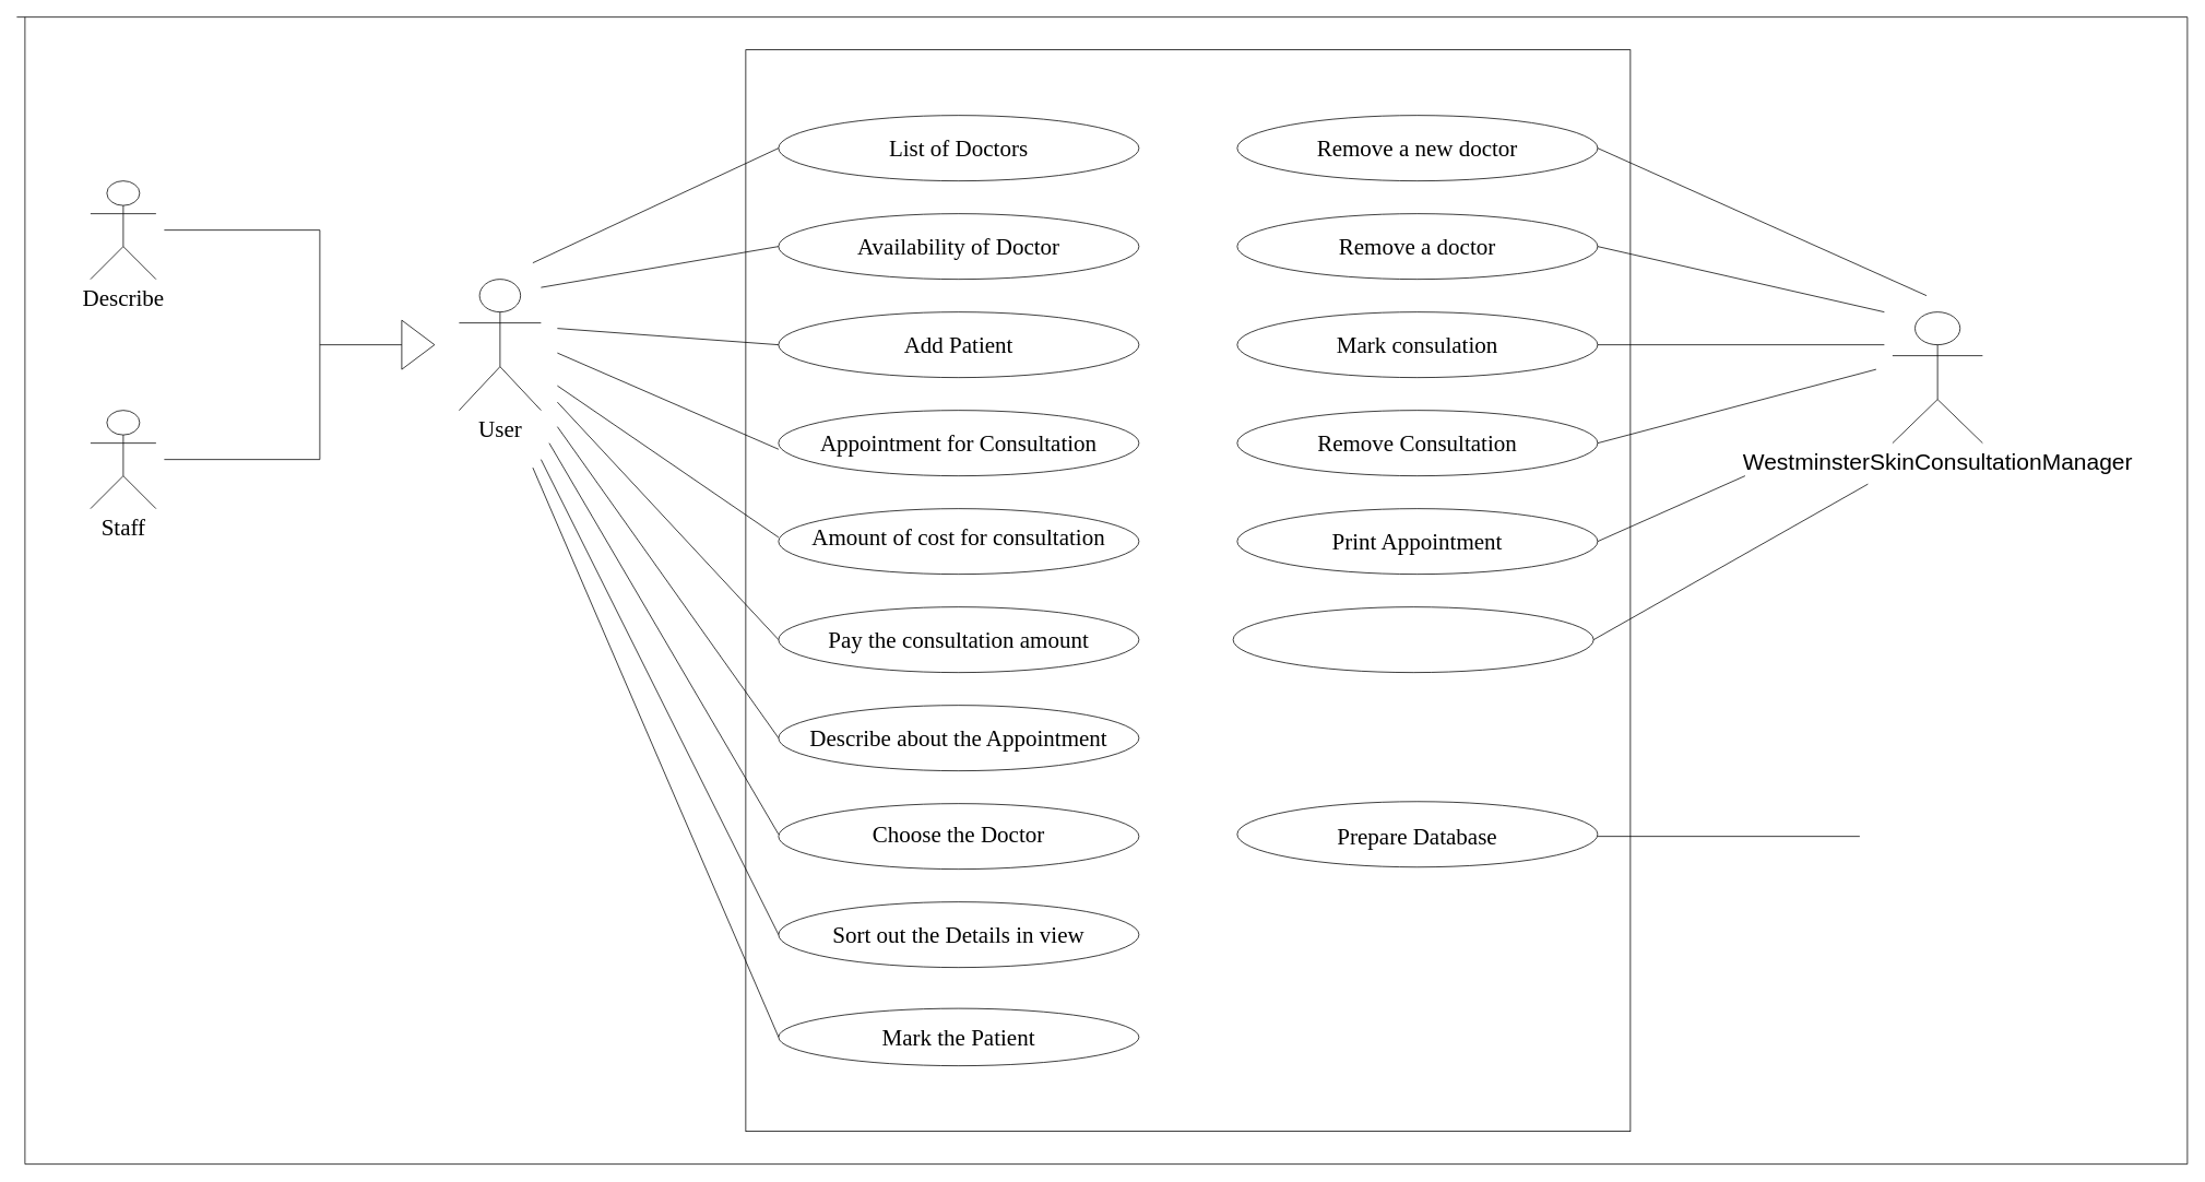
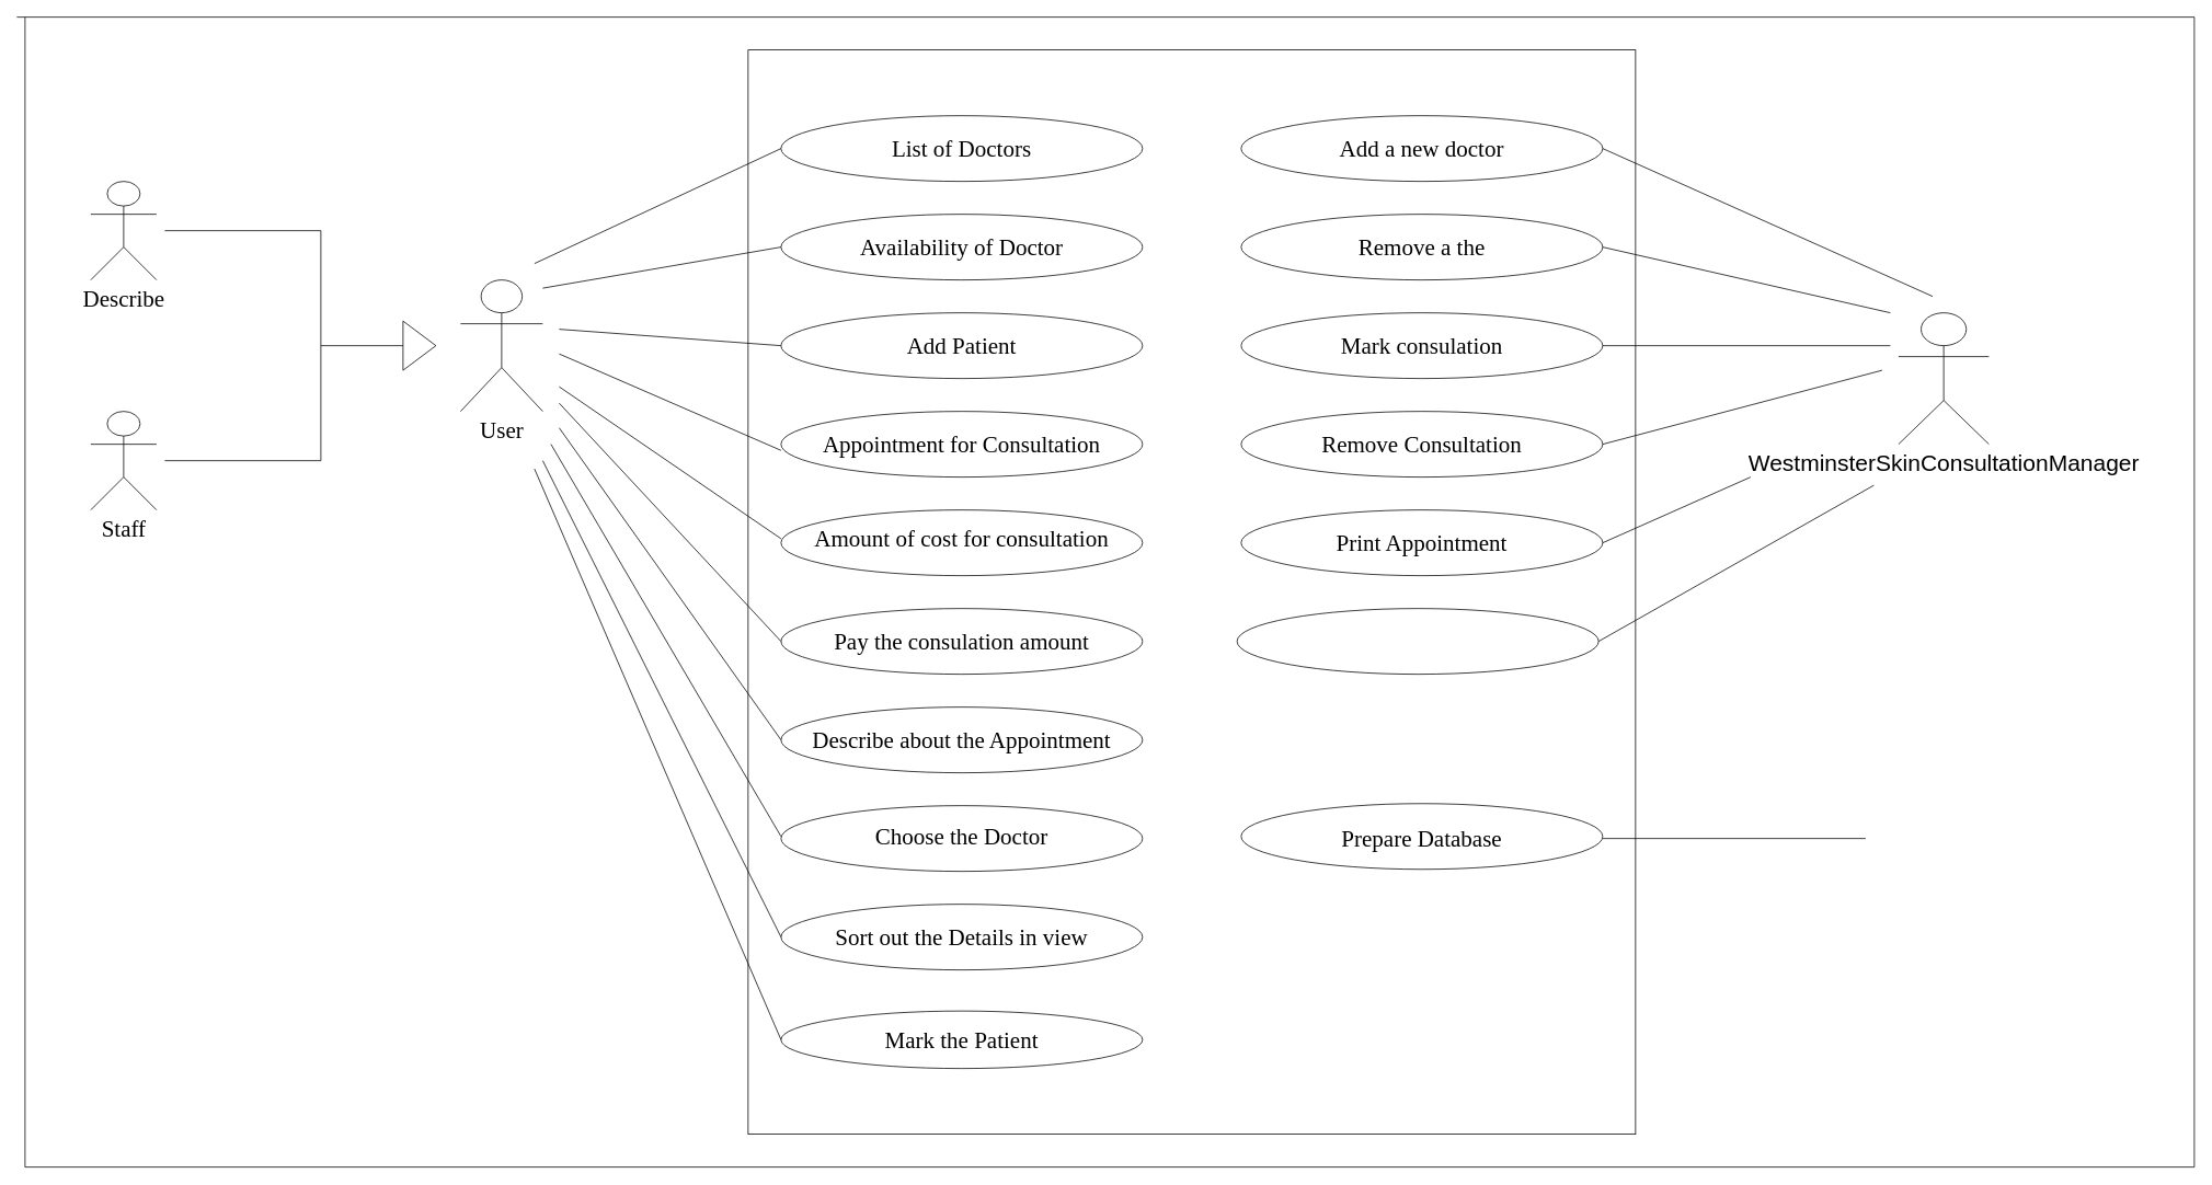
  <mxCell id="0" />
  <mxCell id="1" parent="0" />
  <mxCell id="2" value="" style="rounded=0;whiteSpace=wrap;html=1;fillColor=none;" parent="1" vertex="1"><mxGeometry x="910" y="60" width="1080" height="1320" as="geometry" /></mxCell>
  <mxCell id="3" value="&lt;font style=&quot;font-size: 28px;&quot; face=&quot;Times New Roman&quot;&gt;User&lt;/font&gt;" style="shape=umlActor;verticalLabelPosition=bottom;verticalAlign=top;html=1;outlineConnect=0;fillColor=none;" parent="1" vertex="1"><mxGeometry x="560" y="340" width="100" height="160" as="geometry" /></mxCell>
  <mxCell id="4" value="&lt;span style=&quot;font-size: 28px;&quot;&gt;WestminsterSkinConsultationManager&lt;/span&gt;" style="shape=umlActor;verticalLabelPosition=bottom;verticalAlign=top;html=1;outlineConnect=0;fillColor=none;" parent="1" vertex="1"><mxGeometry x="2310" y="380" width="110" height="160" as="geometry" /></mxCell>
  <mxCell id="5" value="" style="ellipse;whiteSpace=wrap;html=1;fillColor=none;" parent="1" vertex="1"><mxGeometry x="950" y="140" width="440" height="80" as="geometry" /></mxCell>
  <mxCell id="6" value="" style="ellipse;whiteSpace=wrap;html=1;fillColor=none;" parent="1" vertex="1"><mxGeometry x="950" y="500" width="440" height="80" as="geometry" /></mxCell>
  <mxCell id="7" value="" style="ellipse;whiteSpace=wrap;html=1;fillColor=none;" parent="1" vertex="1"><mxGeometry x="950" y="260" width="440" height="80" as="geometry" /></mxCell>
  <mxCell id="8" value="" style="ellipse;whiteSpace=wrap;html=1;fillColor=none;" parent="1" vertex="1"><mxGeometry x="950" y="620" width="440" height="80" as="geometry" /></mxCell>
  <mxCell id="9" value="" style="ellipse;whiteSpace=wrap;html=1;fillColor=none;" parent="1" vertex="1"><mxGeometry x="950" y="380" width="440" height="80" as="geometry" /></mxCell>
  <mxCell id="10" value="" style="ellipse;whiteSpace=wrap;html=1;fillColor=none;" parent="1" vertex="1"><mxGeometry x="950" y="740" width="440" height="80" as="geometry" /></mxCell>
  <mxCell id="11" value="" style="ellipse;whiteSpace=wrap;html=1;fillColor=none;" parent="1" vertex="1"><mxGeometry x="950" y="860" width="440" height="80" as="geometry" /></mxCell>
  <mxCell id="12" value="" style="ellipse;whiteSpace=wrap;html=1;fillColor=none;" parent="1" vertex="1"><mxGeometry x="950" y="980" width="440" height="80" as="geometry" /></mxCell>
  <mxCell id="13" value="" style="ellipse;whiteSpace=wrap;html=1;fillColor=none;" parent="1" vertex="1"><mxGeometry x="950" y="1100" width="440" height="80" as="geometry" /></mxCell>
  <mxCell id="14" value="" style="ellipse;whiteSpace=wrap;html=1;fillColor=none;" parent="1" vertex="1"><mxGeometry x="1510" y="140" width="440" height="80" as="geometry" /></mxCell>
  <mxCell id="15" value="" style="ellipse;whiteSpace=wrap;html=1;fillColor=none;" parent="1" vertex="1"><mxGeometry x="1510" y="260" width="440" height="80" as="geometry" /></mxCell>
  <mxCell id="16" value="" style="ellipse;whiteSpace=wrap;html=1;fillColor=none;" parent="1" vertex="1"><mxGeometry x="1510" y="380" width="440" height="80" as="geometry" /></mxCell>
  <mxCell id="17" value="" style="ellipse;whiteSpace=wrap;html=1;fillColor=none;" parent="1" vertex="1"><mxGeometry x="1510" y="500" width="440" height="80" as="geometry" /></mxCell>
  <mxCell id="18" value="" style="ellipse;whiteSpace=wrap;html=1;fillColor=none;" parent="1" vertex="1"><mxGeometry x="1510" y="620" width="440" height="80" as="geometry" /></mxCell>
  <mxCell id="19" value="List of Doctors" style="text;html=1;strokeColor=none;fillColor=none;align=center;verticalAlign=middle;whiteSpace=wrap;rounded=0;fontSize=28;fontFamily=Times New Roman;" parent="1" vertex="1"><mxGeometry x="950" y="165" width="440" height="30" as="geometry" /></mxCell>
  <mxCell id="20" value="&lt;font face=&quot;Times New Roman&quot;&gt;Availability of Doctor&lt;/font&gt;" style="text;html=1;strokeColor=none;fillColor=none;align=center;verticalAlign=middle;whiteSpace=wrap;rounded=0;fontFamily=Helvetica;fontSize=28;" parent="1" vertex="1"><mxGeometry x="950" y="285" width="440" height="30" as="geometry" /></mxCell>
  <mxCell id="21" value="Add Patient" style="text;html=1;strokeColor=none;fillColor=none;align=center;verticalAlign=middle;whiteSpace=wrap;rounded=0;fontFamily=Times New Roman;fontSize=28;" parent="1" vertex="1"><mxGeometry x="950" y="405" width="440" height="30" as="geometry" /></mxCell>
  <mxCell id="22" value="Appointment for Consultation" style="text;html=1;strokeColor=none;fillColor=none;align=center;verticalAlign=middle;whiteSpace=wrap;rounded=0;fontFamily=Times New Roman;fontSize=28;" parent="1" vertex="1"><mxGeometry x="950" y="525" width="440" height="30" as="geometry" /></mxCell>
  <mxCell id="23" value="Amount of cost for consultation" style="text;html=1;strokeColor=none;fillColor=none;align=center;verticalAlign=middle;whiteSpace=wrap;rounded=0;fontFamily=Times New Roman;fontSize=28;" parent="1" vertex="1"><mxGeometry x="950" y="640" width="440" height="30" as="geometry" /></mxCell>
- <mxCell id="24" value="Pay the consultation amount" style="text;html=1;strokeColor=none;fillColor=none;align=center;verticalAlign=middle;whiteSpace=wrap;rounded=0;fontFamily=Times New Roman;fontSize=28;" parent="1" vertex="1"><mxGeometry x="950" y="765" width="440" height="30" as="geometry" /></mxCell>
+ <mxCell id="24" value="Pay the consulation amount" style="text;html=1;strokeColor=none;fillColor=none;align=center;verticalAlign=middle;whiteSpace=wrap;rounded=0;fontFamily=Times New Roman;fontSize=28;" parent="1" vertex="1"><mxGeometry x="950" y="765" width="440" height="30" as="geometry" /></mxCell>
  <mxCell id="25" value="Describe about the Appointment" style="text;html=1;strokeColor=none;fillColor=none;align=center;verticalAlign=middle;whiteSpace=wrap;rounded=0;fontFamily=Times New Roman;fontSize=28;" parent="1" vertex="1"><mxGeometry x="950" y="885" width="440" height="30" as="geometry" /></mxCell>
  <mxCell id="26" value="Choose the Doctor" style="text;html=1;strokeColor=none;fillColor=none;align=center;verticalAlign=middle;whiteSpace=wrap;rounded=0;fontFamily=Times New Roman;fontSize=28;" parent="1" vertex="1"><mxGeometry x="950" y="1000" width="440" height="35" as="geometry" /></mxCell>
  <mxCell id="27" value="Sort out the Details in view" style="text;html=1;strokeColor=none;fillColor=none;align=center;verticalAlign=middle;whiteSpace=wrap;rounded=0;fontFamily=Times New Roman;fontSize=28;" parent="1" vertex="1"><mxGeometry x="950" y="1125" width="440" height="30" as="geometry" /></mxCell>
- <mxCell id="28" value="Remove a new doctor" style="text;html=1;strokeColor=none;fillColor=none;align=center;verticalAlign=middle;whiteSpace=wrap;rounded=0;fontFamily=Times New Roman;fontSize=28;" parent="1" vertex="1"><mxGeometry x="1510" y="165" width="440" height="30" as="geometry" /></mxCell>
- <mxCell id="29" value="Remove a doctor" style="text;html=1;strokeColor=none;fillColor=none;align=center;verticalAlign=middle;whiteSpace=wrap;rounded=0;fontFamily=Times New Roman;fontSize=28;" parent="1" vertex="1"><mxGeometry x="1510" y="285" width="440" height="30" as="geometry" /></mxCell>
+ <mxCell id="28" value="Add a new doctor" style="text;html=1;strokeColor=none;fillColor=none;align=center;verticalAlign=middle;whiteSpace=wrap;rounded=0;fontFamily=Times New Roman;fontSize=28;" parent="1" vertex="1"><mxGeometry x="1510" y="165" width="440" height="30" as="geometry" /></mxCell>
+ <mxCell id="29" value="Remove a the" style="text;html=1;strokeColor=none;fillColor=none;align=center;verticalAlign=middle;whiteSpace=wrap;rounded=0;fontFamily=Times New Roman;fontSize=28;" parent="1" vertex="1"><mxGeometry x="1510" y="285" width="440" height="30" as="geometry" /></mxCell>
  <mxCell id="30" value="Mark consulation" style="text;html=1;strokeColor=none;fillColor=none;align=center;verticalAlign=middle;whiteSpace=wrap;rounded=0;fontFamily=Times New Roman;fontSize=28;" parent="1" vertex="1"><mxGeometry x="1510" y="405" width="440" height="30" as="geometry" /></mxCell>
  <mxCell id="31" value="Remove Consultation" style="text;html=1;strokeColor=none;fillColor=none;align=center;verticalAlign=middle;whiteSpace=wrap;rounded=0;fontFamily=Times New Roman;fontSize=28;" parent="1" vertex="1"><mxGeometry x="1510" y="525" width="440" height="30" as="geometry" /></mxCell>
  <mxCell id="32" value="Print Appointment" style="text;html=1;strokeColor=none;fillColor=none;align=center;verticalAlign=middle;whiteSpace=wrap;rounded=0;fontFamily=Times New Roman;fontSize=28;" parent="1" vertex="1"><mxGeometry x="1510" y="645" width="440" height="30" as="geometry" /></mxCell>
  <mxCell id="33" value="" style="ellipse;whiteSpace=wrap;html=1;fontFamily=Times New Roman;fontSize=28;fillColor=none;" parent="1" vertex="1"><mxGeometry x="1505" y="740" width="440" height="80" as="geometry" /></mxCell>
  <mxCell id="34" value="Describe" style="shape=umlActor;verticalLabelPosition=bottom;verticalAlign=top;html=1;outlineConnect=0;fontFamily=Times New Roman;fontSize=28;fillColor=none;" parent="1" vertex="1"><mxGeometry x="110" y="220" width="80" height="120" as="geometry" /></mxCell>
  <mxCell id="35" value="Staff" style="shape=umlActor;verticalLabelPosition=bottom;verticalAlign=top;html=1;outlineConnect=0;fontFamily=Times New Roman;fontSize=28;fillColor=none;" parent="1" vertex="1"><mxGeometry x="110" y="500" width="80" height="120" as="geometry" /></mxCell>
  <mxCell id="36" value="" style="ellipse;whiteSpace=wrap;html=1;fontFamily=Times New Roman;fontSize=28;fillColor=none;" parent="1" vertex="1"><mxGeometry x="1510" y="977.5" width="440" height="80" as="geometry" /></mxCell>
  <mxCell id="37" value="Prepare Database" style="text;html=1;strokeColor=none;fillColor=none;align=center;verticalAlign=middle;whiteSpace=wrap;rounded=0;fontFamily=Times New Roman;fontSize=28;" parent="1" vertex="1"><mxGeometry x="1510" y="1005" width="440" height="30" as="geometry" /></mxCell>
  <mxCell id="38" value="" style="ellipse;whiteSpace=wrap;html=1;fontFamily=Times New Roman;fontSize=28;fillColor=none;" parent="1" vertex="1"><mxGeometry x="950" y="1230" width="440" height="70" as="geometry" /></mxCell>
  <mxCell id="39" value="Mark the Patient" style="text;html=1;strokeColor=none;fillColor=none;align=center;verticalAlign=middle;whiteSpace=wrap;rounded=0;fontFamily=Times New Roman;fontSize=28;" parent="1" vertex="1"><mxGeometry x="950" y="1250" width="440" height="30" as="geometry" /></mxCell>
  <mxCell id="40" value="" style="endArrow=none;html=1;rounded=0;fontFamily=Times New Roman;fontSize=28;entryX=0;entryY=0.5;entryDx=0;entryDy=0;" parent="1" target="24" edge="1"><mxGeometry width="50" height="50" relative="1" as="geometry"><mxPoint x="680" y="490" as="sourcePoint" /><mxPoint x="1240" y="570" as="targetPoint" /></mxGeometry></mxCell>
  <mxCell id="41" value="" style="endArrow=none;html=1;rounded=0;fontFamily=Times New Roman;fontSize=28;entryX=0;entryY=0.5;entryDx=0;entryDy=0;" parent="1" target="23" edge="1"><mxGeometry width="50" height="50" relative="1" as="geometry"><mxPoint x="680" y="470" as="sourcePoint" /><mxPoint x="1240" y="570" as="targetPoint" /></mxGeometry></mxCell>
  <mxCell id="42" value="" style="endArrow=none;html=1;rounded=0;fontFamily=Times New Roman;fontSize=28;entryX=0;entryY=0.75;entryDx=0;entryDy=0;" parent="1" target="22" edge="1"><mxGeometry width="50" height="50" relative="1" as="geometry"><mxPoint x="680" y="430" as="sourcePoint" /><mxPoint x="1240" y="570" as="targetPoint" /></mxGeometry></mxCell>
  <mxCell id="43" value="" style="endArrow=none;html=1;rounded=0;fontFamily=Times New Roman;fontSize=28;entryX=0;entryY=0.5;entryDx=0;entryDy=0;" parent="1" target="21" edge="1"><mxGeometry width="50" height="50" relative="1" as="geometry"><mxPoint x="680" y="400" as="sourcePoint" /><mxPoint x="1240" y="570" as="targetPoint" /></mxGeometry></mxCell>
  <mxCell id="44" value="" style="endArrow=none;html=1;rounded=0;fontFamily=Times New Roman;fontSize=28;entryX=0;entryY=0.5;entryDx=0;entryDy=0;" parent="1" target="20" edge="1"><mxGeometry width="50" height="50" relative="1" as="geometry"><mxPoint x="660" y="350" as="sourcePoint" /><mxPoint x="1240" y="570" as="targetPoint" /></mxGeometry></mxCell>
  <mxCell id="45" value="" style="endArrow=none;html=1;rounded=0;fontFamily=Times New Roman;fontSize=28;entryX=0;entryY=0.5;entryDx=0;entryDy=0;" parent="1" target="19" edge="1"><mxGeometry width="50" height="50" relative="1" as="geometry"><mxPoint x="650" y="320" as="sourcePoint" /><mxPoint x="840" y="500" as="targetPoint" /></mxGeometry></mxCell>
  <mxCell id="46" value="" style="endArrow=none;html=1;rounded=0;fontFamily=Times New Roman;fontSize=28;entryX=0;entryY=0.5;entryDx=0;entryDy=0;" parent="1" target="39" edge="1"><mxGeometry width="50" height="50" relative="1" as="geometry"><mxPoint x="650" y="570" as="sourcePoint" /><mxPoint x="1240" y="790" as="targetPoint" /></mxGeometry></mxCell>
  <mxCell id="47" value="" style="endArrow=none;html=1;rounded=0;fontFamily=Times New Roman;fontSize=28;exitX=0;exitY=0.5;exitDx=0;exitDy=0;" parent="1" source="27" edge="1"><mxGeometry width="50" height="50" relative="1" as="geometry"><mxPoint x="1190" y="840" as="sourcePoint" /><mxPoint x="660" y="560" as="targetPoint" /></mxGeometry></mxCell>
  <mxCell id="48" value="" style="endArrow=none;html=1;rounded=0;fontFamily=Times New Roman;fontSize=28;entryX=0;entryY=0.5;entryDx=0;entryDy=0;" parent="1" target="26" edge="1"><mxGeometry width="50" height="50" relative="1" as="geometry"><mxPoint x="670" y="540" as="sourcePoint" /><mxPoint x="1240" y="790" as="targetPoint" /></mxGeometry></mxCell>
  <mxCell id="49" value="" style="endArrow=none;html=1;rounded=0;fontFamily=Times New Roman;fontSize=28;entryX=0;entryY=0.5;entryDx=0;entryDy=0;" parent="1" target="25" edge="1"><mxGeometry width="50" height="50" relative="1" as="geometry"><mxPoint x="680" y="520" as="sourcePoint" /><mxPoint x="1240" y="790" as="targetPoint" /></mxGeometry></mxCell>
  <mxCell id="50" value="" style="endArrow=none;html=1;rounded=0;fontFamily=Times New Roman;fontSize=28;exitX=1;exitY=0.5;exitDx=0;exitDy=0;" parent="1" source="37" edge="1"><mxGeometry width="50" height="50" relative="1" as="geometry"><mxPoint x="1700" y="700" as="sourcePoint" /><mxPoint x="2270" y="1020" as="targetPoint" /></mxGeometry></mxCell>
  <mxCell id="51" value="" style="endArrow=none;html=1;rounded=0;fontFamily=Times New Roman;fontSize=28;exitX=1;exitY=0.5;exitDx=0;exitDy=0;" parent="1" source="32" edge="1"><mxGeometry width="50" height="50" relative="1" as="geometry"><mxPoint x="1700" y="700" as="sourcePoint" /><mxPoint x="2130" y="580" as="targetPoint" /></mxGeometry></mxCell>
  <mxCell id="52" value="" style="endArrow=none;html=1;rounded=0;fontFamily=Times New Roman;fontSize=28;exitX=1;exitY=0.5;exitDx=0;exitDy=0;" parent="1" source="33" edge="1"><mxGeometry width="50" height="50" relative="1" as="geometry"><mxPoint x="1700" y="700" as="sourcePoint" /><mxPoint x="2280" y="590" as="targetPoint" /></mxGeometry></mxCell>
  <mxCell id="53" value="" style="endArrow=none;html=1;rounded=0;fontFamily=Times New Roman;fontSize=28;exitX=1;exitY=0.5;exitDx=0;exitDy=0;" parent="1" source="31" edge="1"><mxGeometry width="50" height="50" relative="1" as="geometry"><mxPoint x="1700" y="700" as="sourcePoint" /><mxPoint x="2290" y="450" as="targetPoint" /></mxGeometry></mxCell>
  <mxCell id="54" value="" style="endArrow=none;html=1;rounded=0;fontFamily=Times New Roman;fontSize=28;exitX=1;exitY=0.5;exitDx=0;exitDy=0;" parent="1" source="30" edge="1"><mxGeometry width="50" height="50" relative="1" as="geometry"><mxPoint x="1700" y="700" as="sourcePoint" /><mxPoint x="2300" y="420" as="targetPoint" /></mxGeometry></mxCell>
  <mxCell id="55" value="" style="endArrow=none;html=1;rounded=0;fontFamily=Times New Roman;fontSize=28;entryX=1;entryY=0.5;entryDx=0;entryDy=0;" parent="1" target="29" edge="1"><mxGeometry width="50" height="50" relative="1" as="geometry"><mxPoint x="2300" y="380" as="sourcePoint" /><mxPoint x="1750" y="650" as="targetPoint" /></mxGeometry></mxCell>
  <mxCell id="56" value="" style="endArrow=none;html=1;rounded=0;fontFamily=Times New Roman;fontSize=28;entryX=1;entryY=0.5;entryDx=0;entryDy=0;" parent="1" target="28" edge="1"><mxGeometry width="50" height="50" relative="1" as="geometry"><mxPoint x="2351.538" y="360" as="sourcePoint" /><mxPoint x="1750" y="650" as="targetPoint" /></mxGeometry></mxCell>
  <mxCell id="57" value="" style="endArrow=none;html=1;rounded=0;fontFamily=Times New Roman;fontSize=28;" parent="1" edge="1"><mxGeometry width="50" height="50" relative="1" as="geometry"><mxPoint x="200" y="280" as="sourcePoint" /><mxPoint x="200" y="560" as="targetPoint" /><Array as="points"><mxPoint x="390" y="280" /><mxPoint x="390" y="560" /></Array></mxGeometry></mxCell>
  <mxCell id="58" value="" style="endArrow=none;html=1;rounded=0;fontFamily=Times New Roman;fontSize=28;" parent="1" target="59" edge="1"><mxGeometry width="50" height="50" relative="1" as="geometry"><mxPoint x="390" y="420" as="sourcePoint" /><mxPoint x="470" y="420" as="targetPoint" /></mxGeometry></mxCell>
  <mxCell id="59" value="" style="triangle;whiteSpace=wrap;html=1;fontFamily=Times New Roman;fontSize=28;fillColor=none;" parent="1" vertex="1"><mxGeometry x="490" y="390" width="40" height="60" as="geometry" /></mxCell>
  <mxCell id="60" value="" style="endArrow=none;html=1;rounded=0;fontFamily=Times New Roman;fontSize=28;" parent="1" edge="1"><mxGeometry width="50" height="50" relative="1" as="geometry"><mxPoint x="20" y="20" as="sourcePoint" /><mxPoint x="2670" y="20" as="targetPoint" /></mxGeometry></mxCell>
  <mxCell id="61" value="" style="endArrow=none;html=1;rounded=0;fontFamily=Times New Roman;fontSize=28;" parent="1" edge="1"><mxGeometry width="50" height="50" relative="1" as="geometry"><mxPoint x="30" y="1420" as="sourcePoint" /><mxPoint x="30" y="20" as="targetPoint" /></mxGeometry></mxCell>
  <mxCell id="62" value="" style="endArrow=none;html=1;rounded=0;fontFamily=Times New Roman;fontSize=28;" parent="1" edge="1"><mxGeometry width="50" height="50" relative="1" as="geometry"><mxPoint x="30" y="1420" as="sourcePoint" /><mxPoint x="2670" y="20" as="targetPoint" /><Array as="points"><mxPoint x="2670" y="1420" /></Array></mxGeometry></mxCell>
